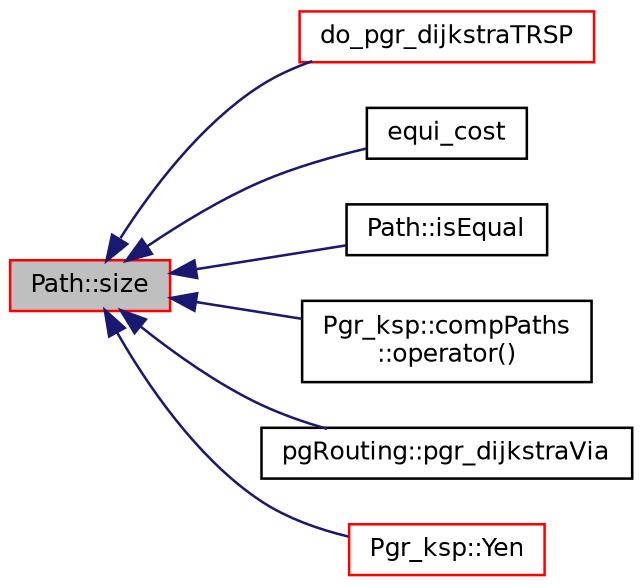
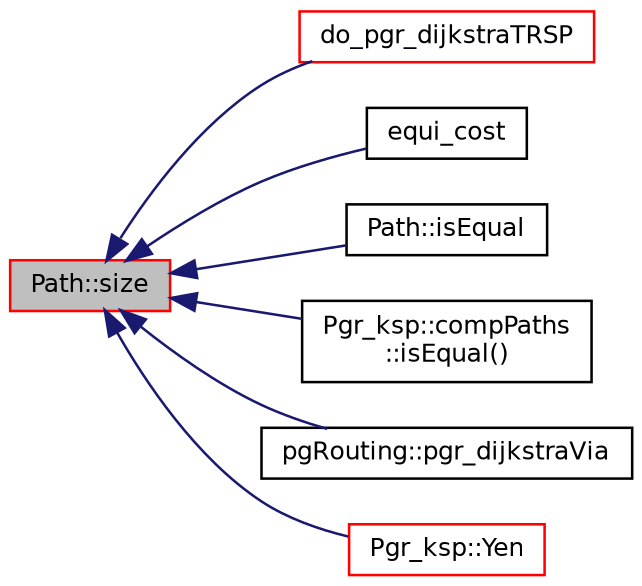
  digraph {
    rankdir=LR
    node [color=black fillcolor=white fontname=Helvetica fontsize=10 shape=record style=filled]
    edge [color=midnightblue dir=back fontname=Helvetica fontsize=10 labelfontname=Helvetica labelfontsize=10 style=solid]
    n1 [color=red fillcolor=grey75 fontcolor=black height=0.2 label="Path::size" width=0.4]
    n2 [color=red height=0.2 label=do_pgr_dijkstraTRSP width=0.4]
    n3 [height=0.2 label=equi_cost width=0.4]
    n4 [height=0.2 label="Path::isEqual" width=0.4]
-   n5 [height=0.2 label="Pgr_ksp::compPaths\l::operator()" width=0.4]
+   n5 [height=0.2 label="Pgr_ksp::compPaths\l::isEqual()" width=0.4]
    n6 [height=0.2 label="pgRouting::pgr_dijkstraVia" width=0.4]
    n7 [color=red height=0.2 label="Pgr_ksp::Yen" width=0.4]
    n1 -> n2
    n1 -> n3
    n1 -> n4
    n1 -> n5
    n1 -> n6
    n1 -> n7
  }
